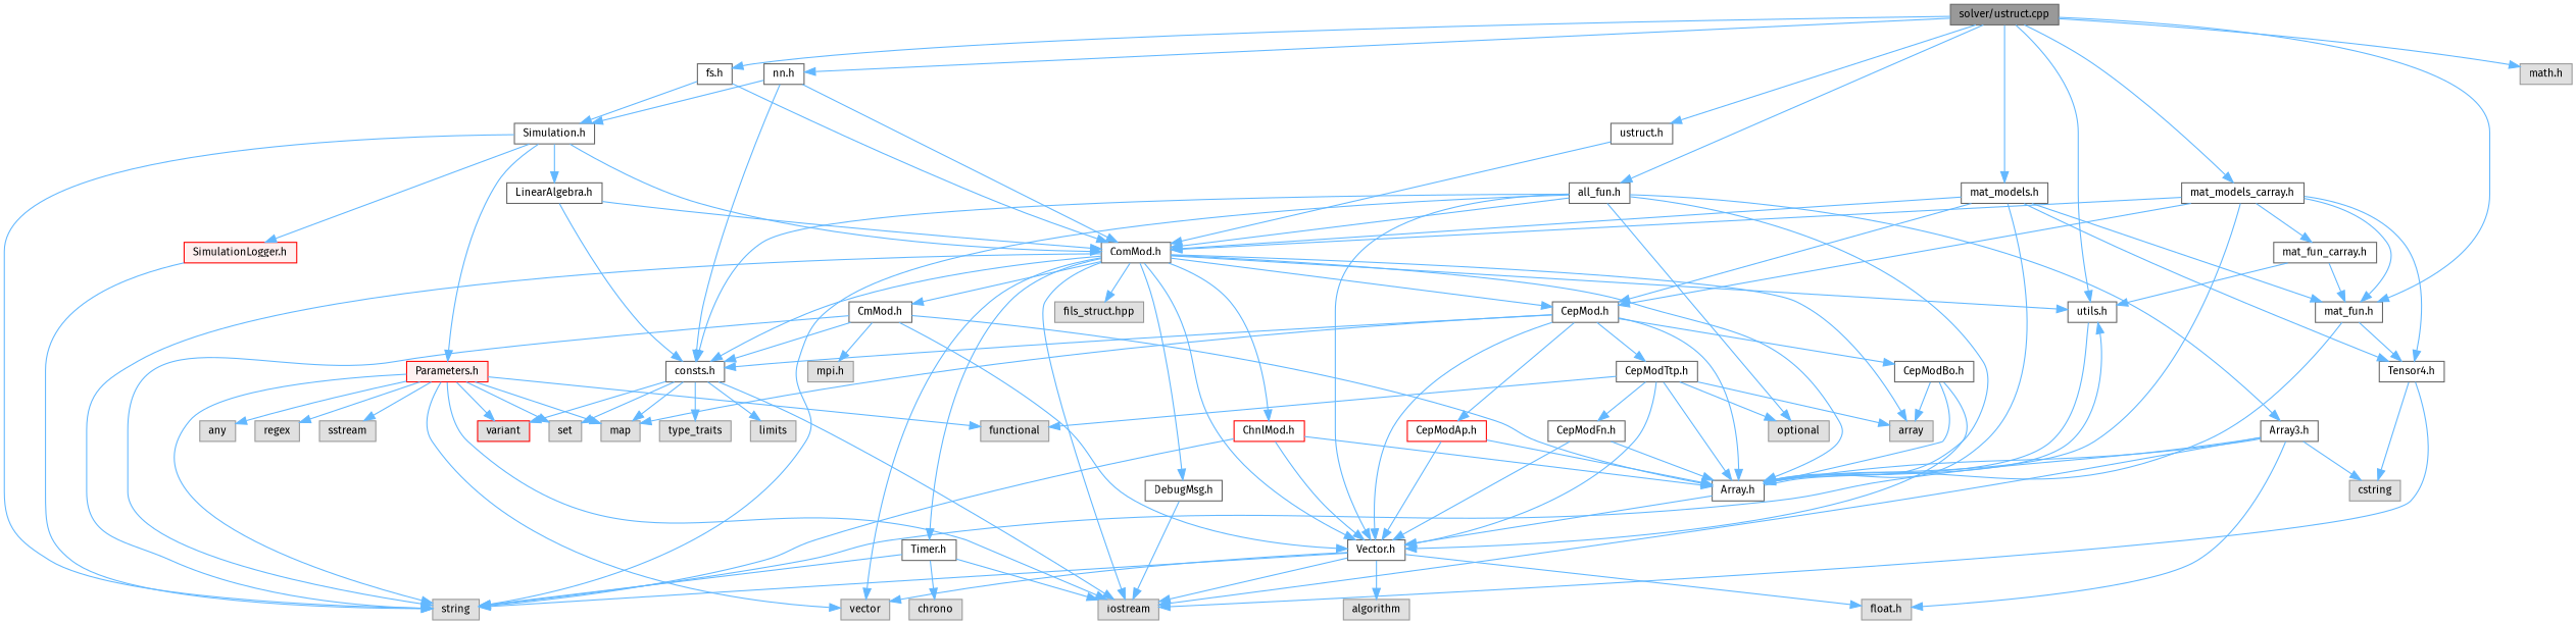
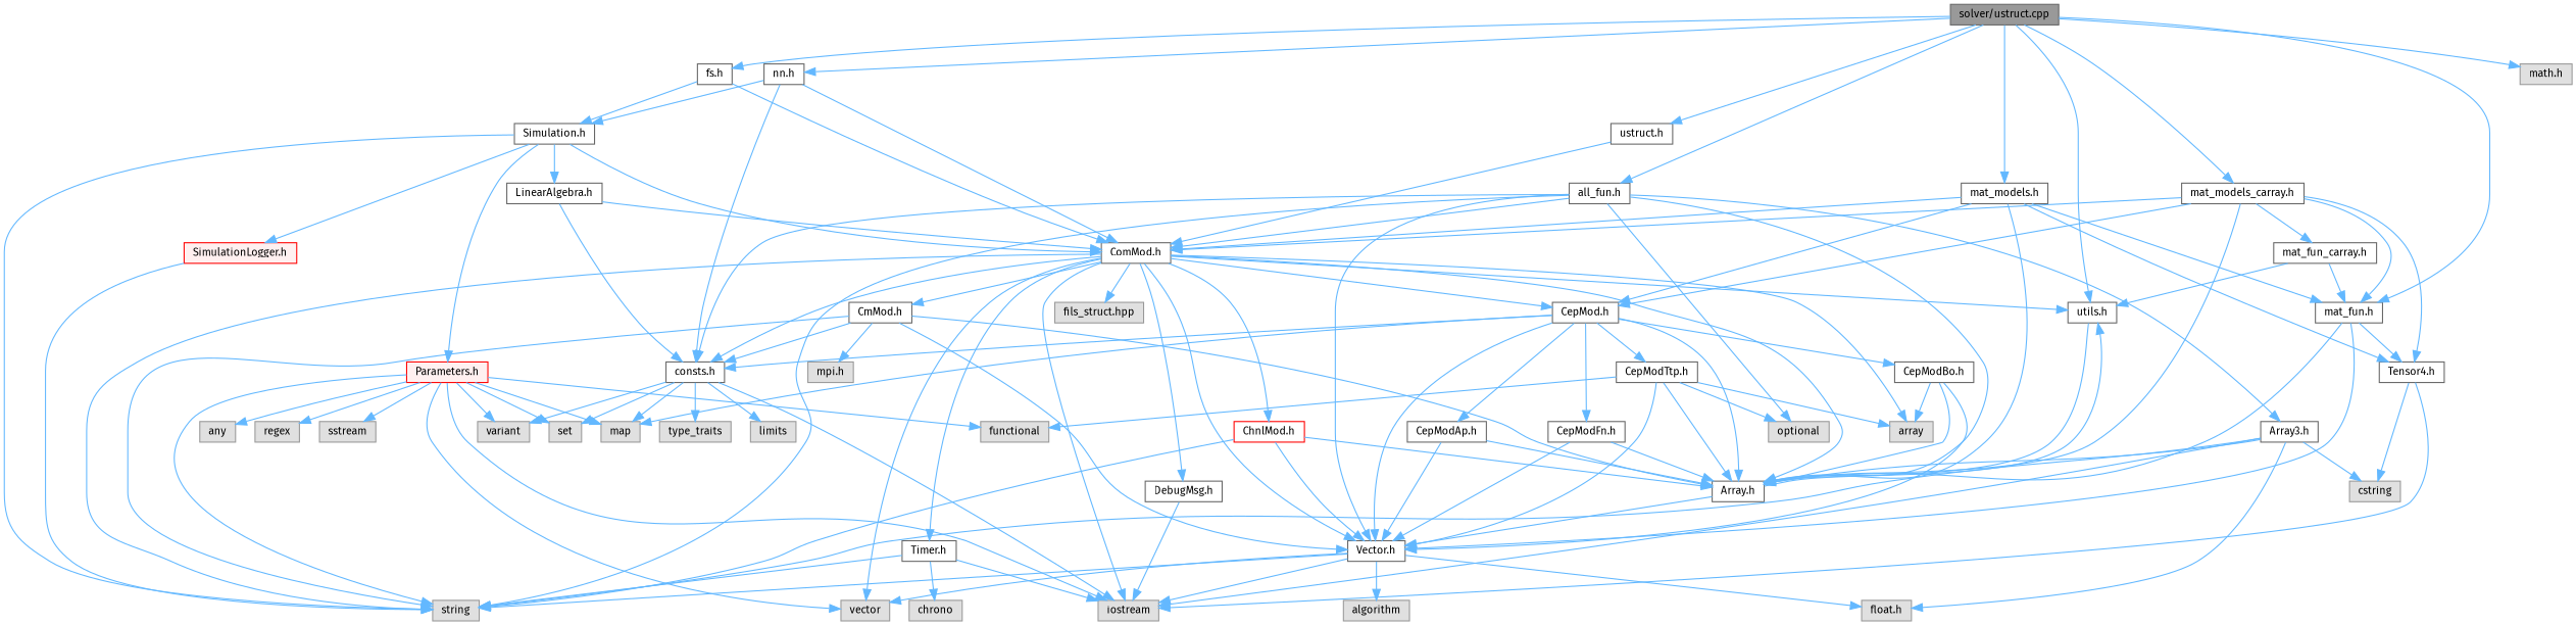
  digraph {
    fontname="Fira Sans"
    node [color=grey40 fillcolor=white fontname="Fira Sans" fontsize=10 shape=box style=filled]
    edge [color=steelblue1 fontname="Fira Sans" fontsize=10 labelfontname=Helvetica labelfontsize=10 style=solid]
    n1 [color=gray40 fillcolor=grey60 fontcolor=black height=0.2 label="solver/ustruct.cpp" width=0.4]
    n2 [height=0.2 label="ustruct.h" width=0.4]
    n3 [height=0.2 label="utils.h" width=0.4]
    n4 [height=0.2 label="all_fun.h" width=0.4]
    n5 [height=0.2 label="fs.h" width=0.4]
    n6 [height=0.2 label="mat_fun.h" width=0.4]
    n7 [height=0.2 label="mat_models.h" width=0.4]
    n8 [height=0.2 label="mat_models_carray.h" width=0.4]
    n9 [height=0.2 label="nn.h" width=0.4]
    n10 [color=grey60 fillcolor="#E0E0E0" height=0.2 label="math.h" width=0.4]
    n11 [height=0.2 label="ComMod.h" width=0.4]
    n12 [height=0.2 label="Array.h" width=0.4]
    n13 [height=0.2 label="Vector.h" width=0.4]
    n14 [color=grey60 fillcolor="#E0E0E0" height=0.2 label=string width=0.4]
    n15 [height=0.2 label="Array3.h" width=0.4]
    n16 [height=0.2 label="consts.h" width=0.4]
    n17 [color=grey60 fillcolor="#E0E0E0" height=0.2 label=optional width=0.4]
    n18 [height=0.2 label="Simulation.h" width=0.4]
    n19 [height=0.2 label="Tensor4.h" width=0.4]
    n20 [height=0.2 label="CepMod.h" width=0.4]
    n21 [height=0.2 label="mat_fun_carray.h" width=0.4]
    n22 [color=grey60 fillcolor="#E0E0E0" height=0.2 label=iostream width=0.4]
    n23 [color=grey60 fillcolor="#E0E0E0" height=0.2 label=vector width=0.4]
    n24 [color=grey60 fillcolor="#E0E0E0" height=0.2 label=array width=0.4]
    n25 [color=red height=0.2 label="ChnlMod.h" width=0.4]
    n26 [height=0.2 label="CmMod.h" width=0.4]
    n27 [height=0.2 label="Timer.h" width=0.4]
    n28 [height=0.2 label="DebugMsg.h" width=0.4]
    n29 [color=grey60 fillcolor="#E0E0E0" height=0.2 label="fils_struct.hpp" width=0.4]
    n30 [color=grey60 fillcolor="#E0E0E0" height=0.2 label=algorithm width=0.4]
    n31 [color=grey60 fillcolor="#E0E0E0" height=0.2 label="float.h" width=0.4]
    n32 [color=grey60 fillcolor="#E0E0E0" height=0.2 label=cstring width=0.4]
-   n33 [color=red height=0.2 label="CepModAp.h" width=0.4]
+   n33 [height=0.2 label="CepModAp.h" width=0.4]
    n34 [height=0.2 label="CepModBo.h" width=0.4]
    n35 [height=0.2 label="CepModFn.h" width=0.4]
    n36 [height=0.2 label="CepModTtp.h" width=0.4]
    n37 [color=grey60 fillcolor="#E0E0E0" height=0.2 label=map width=0.4]
    n38 [color=grey60 fillcolor="#E0E0E0" height=0.2 label=limits width=0.4]
    n39 [color=grey60 fillcolor="#E0E0E0" height=0.2 label=set width=0.4]
    n40 [color=grey60 fillcolor="#E0E0E0" height=0.2 label=type_traits width=0.4]
-   n41 [color=red fillcolor="#E0E0E0" height=0.2 label=variant width=0.4]
+   n41 [color=grey60 fillcolor="#E0E0E0" height=0.2 label=variant width=0.4]
    n42 [color=grey60 fillcolor="#E0E0E0" height=0.2 label="mpi.h" width=0.4]
    n43 [color=grey60 fillcolor="#E0E0E0" height=0.2 label=chrono width=0.4]
    n44 [color=grey60 fillcolor="#E0E0E0" height=0.2 label=functional width=0.4]
    n45 [color=red fillcolor="#FFF0F0" height=0.2 label="Parameters.h" width=0.4]
    n46 [color=red fillcolor="#FFF0F0" height=0.2 label="SimulationLogger.h" width=0.4]
    n47 [height=0.2 label="LinearAlgebra.h" width=0.4]
    n48 [color=grey60 fillcolor="#E0E0E0" height=0.2 label=any width=0.4]
    n49 [color=grey60 fillcolor="#E0E0E0" height=0.2 label=regex width=0.4]
    n50 [color=grey60 fillcolor="#E0E0E0" height=0.2 label=sstream width=0.4]
    n1 -> n2
    n1 -> n3
    n1 -> n4
    n1 -> n5
    n1 -> n6
    n1 -> n7
    n1 -> n8
    n1 -> n9
    n1 -> n10
    n2 -> n11
    n3 -> n12
    n4 -> n11
    n4 -> n12
    n4 -> n13
    n4 -> n14
    n4 -> n15
    n4 -> n16
    n4 -> n17
    n5 -> n11
    n5 -> n18
    n6 -> n12
+   n6 -> n13
    n6 -> n19
    n7 -> n6
    n7 -> n11
    n7 -> n12
    n7 -> n19
    n7 -> n20
    n8 -> n6
    n8 -> n11
    n8 -> n12
    n8 -> n19
    n8 -> n20
    n8 -> n21
    n9 -> n11
    n9 -> n16
    n9 -> n18
    n11 -> n3
    n11 -> n12
    n11 -> n13
    n11 -> n14
    n11 -> n16
    n11 -> n20
    n11 -> n22
    n11 -> n23
    n11 -> n24
    n11 -> n25
    n11 -> n26
    n11 -> n27
    n11 -> n28
    n11 -> n29
    n12 -> n3
    n12 -> n13
    n13 -> n14
    n13 -> n22
    n13 -> n23
    n13 -> n30
    n13 -> n31
    n15 -> n12
    n15 -> n14
    n15 -> n22
    n15 -> n31
    n15 -> n32
    n16 -> n22
    n16 -> n37
    n16 -> n38
    n16 -> n39
    n16 -> n40
    n16 -> n41
    n18 -> n11
    n18 -> n14
    n18 -> n45
    n18 -> n46
    n18 -> n47
    n19 -> n22
    n19 -> n32
    n20 -> n12
    n20 -> n13
    n20 -> n16
    n20 -> n33
    n20 -> n34
-   n36 -> n35
+   n20 -> n35
    n20 -> n36
    n20 -> n37
    n21 -> n3
    n21 -> n6
    n25 -> n12
    n25 -> n13
    n25 -> n14
    n26 -> n12
    n26 -> n13
    n26 -> n14
    n26 -> n16
    n26 -> n42
    n27 -> n14
    n27 -> n22
    n27 -> n43
    n28 -> n22
    n33 -> n12
    n33 -> n13
    n34 -> n12
    n34 -> n13
    n34 -> n24
    n35 -> n12
    n35 -> n13
    n36 -> n12
    n36 -> n13
    n36 -> n17
    n36 -> n24
    n36 -> n44
    n45 -> n14
    n45 -> n22
    n45 -> n23
    n45 -> n37
    n45 -> n39
    n45 -> n41
    n45 -> n44
    n45 -> n48
    n45 -> n49
    n45 -> n50
    n46 -> n14
    n47 -> n11
    n47 -> n16
  }
